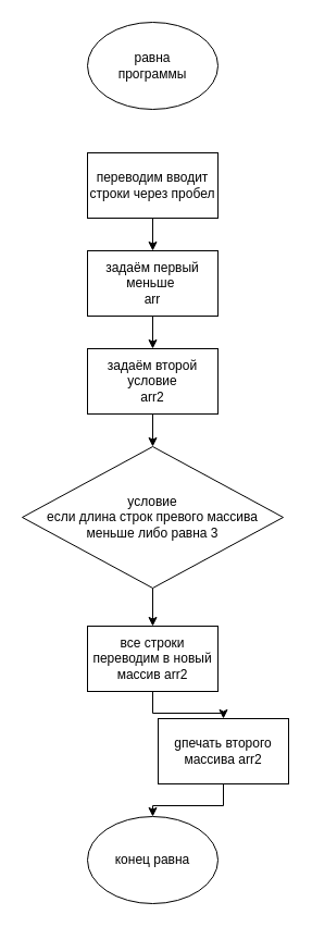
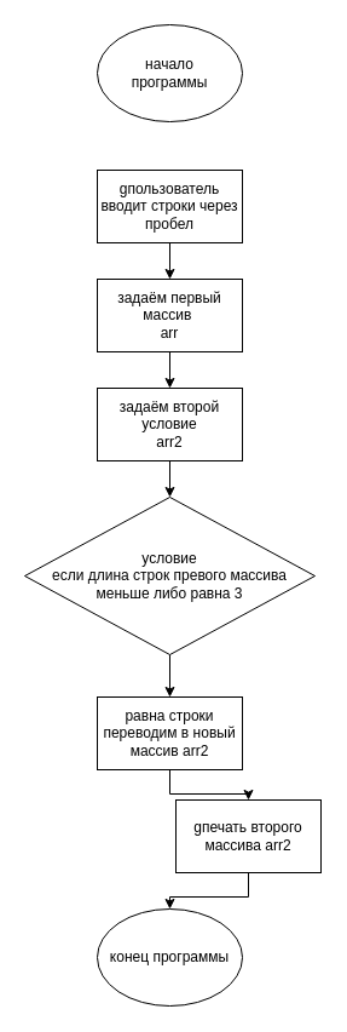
  <mxCell id="0" />
  <mxCell id="1" parent="0" />
- <mxCell id="2" value="равна&lt;br&gt;программы" style="ellipse;whiteSpace=wrap;html=1;" vertex="1" parent="1"><mxGeometry x="80" y="20" width="120" height="80" as="geometry" /></mxCell>
+ <mxCell id="2" value="начало&lt;br&gt;программы" style="ellipse;whiteSpace=wrap;html=1;" vertex="1" parent="1"><mxGeometry x="80" y="20" width="120" height="80" as="geometry" /></mxCell>
  <mxCell id="3" value="" style="edgeStyle=orthogonalEdgeStyle;rounded=0;orthogonalLoop=1;jettySize=auto;html=1;" edge="1" parent="1" source="4" target="8"><mxGeometry relative="1" as="geometry" /></mxCell>
- <mxCell id="4" value="задаём первый меньше&amp;nbsp;&lt;br&gt;arr" style="rounded=0;whiteSpace=wrap;html=1;" vertex="1" parent="1"><mxGeometry x="80" y="230" width="120" height="60" as="geometry" /></mxCell>
+ <mxCell id="4" value="задаём первый массив&amp;nbsp;&lt;br&gt;arr" style="rounded=0;whiteSpace=wrap;html=1;" vertex="1" parent="1"><mxGeometry x="80" y="230" width="120" height="60" as="geometry" /></mxCell>
  <mxCell id="5" value="" style="edgeStyle=orthogonalEdgeStyle;rounded=0;orthogonalLoop=1;jettySize=auto;html=1;" edge="1" parent="1" source="6" target="4"><mxGeometry relative="1" as="geometry" /></mxCell>
- <mxCell id="6" value="переводим вводит строки через пробел" style="rounded=0;whiteSpace=wrap;html=1;" vertex="1" parent="1"><mxGeometry x="80" y="140" width="120" height="60" as="geometry" /></mxCell>
+ <mxCell id="6" value="gпользователь вводит строки через пробел" style="rounded=0;whiteSpace=wrap;html=1;" vertex="1" parent="1"><mxGeometry x="80" y="140" width="120" height="60" as="geometry" /></mxCell>
  <mxCell id="7" value="" style="edgeStyle=orthogonalEdgeStyle;rounded=0;orthogonalLoop=1;jettySize=auto;html=1;" edge="1" parent="1" source="8" target="10"><mxGeometry relative="1" as="geometry" /></mxCell>
  <mxCell id="8" value="задаём второй условие&lt;br&gt;arr2" style="rounded=0;whiteSpace=wrap;html=1;" vertex="1" parent="1"><mxGeometry x="80" y="320" width="120" height="60" as="geometry" /></mxCell>
  <mxCell id="9" value="" style="edgeStyle=orthogonalEdgeStyle;rounded=0;orthogonalLoop=1;jettySize=auto;html=1;" edge="1" parent="1" source="10" target="12"><mxGeometry relative="1" as="geometry" /></mxCell>
  <mxCell id="10" value="условие&lt;br&gt;если длина строк превого массива меньше либо равна 3" style="rhombus;whiteSpace=wrap;html=1;" vertex="1" parent="1"><mxGeometry x="20" y="410" width="240" height="130" as="geometry" /></mxCell>
  <mxCell id="11" value="" style="edgeStyle=orthogonalEdgeStyle;rounded=0;orthogonalLoop=1;jettySize=auto;html=1;" edge="1" parent="1" source="12" target="14"><mxGeometry relative="1" as="geometry" /></mxCell>
- <mxCell id="12" value="все строки переводим в новый массив arr2" style="rounded=0;whiteSpace=wrap;html=1;" vertex="1" parent="1"><mxGeometry x="80" y="575" width="120" height="60" as="geometry" /></mxCell>
+ <mxCell id="12" value="равна строки переводим в новый массив arr2" style="rounded=0;whiteSpace=wrap;html=1;" vertex="1" parent="1"><mxGeometry x="80" y="575" width="120" height="60" as="geometry" /></mxCell>
  <mxCell id="13" value="" style="edgeStyle=orthogonalEdgeStyle;rounded=0;orthogonalLoop=1;jettySize=auto;html=1;" edge="1" parent="1" source="14" target="15"><mxGeometry relative="1" as="geometry" /></mxCell>
  <mxCell id="14" value="gпечать второго массива arr2" style="rounded=0;whiteSpace=wrap;html=1;" vertex="1" parent="1"><mxGeometry x="145" y="660" width="120" height="60" as="geometry" /></mxCell>
- <mxCell id="15" value="конец равна" style="ellipse;whiteSpace=wrap;html=1;" vertex="1" parent="1"><mxGeometry x="80" y="750" width="120" height="80" as="geometry" /></mxCell>
+ <mxCell id="15" value="конец программы" style="ellipse;whiteSpace=wrap;html=1;" vertex="1" parent="1"><mxGeometry x="80" y="750" width="120" height="80" as="geometry" /></mxCell>
